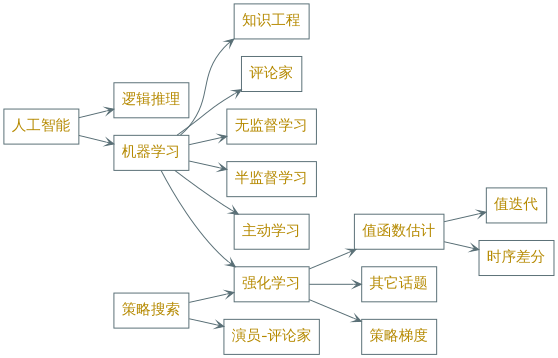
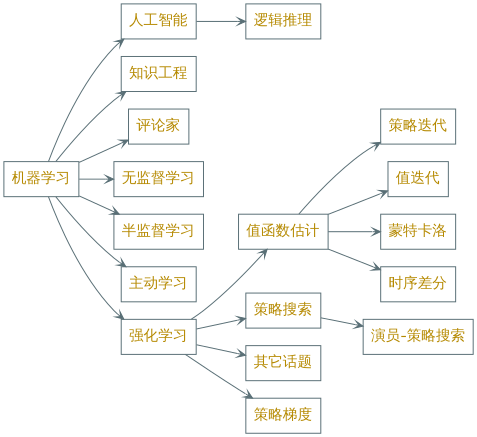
  digraph {
    fontname=Inter
    rankdir=LR
    node [color="#586e75" fontcolor="#b58900" fontname=Inter fontsize=15 shape=box]
    edge [arrowhead=vee arrowsize=0.8 color="#586e75" fontcolor="#268bd2" fontname=Inter]
    "人工智能"
    "逻辑推理"
    "机器学习"
    "知识工程"
    n5 [label="评论家"]
    "无监督学习"
    "半监督学习"
    "主动学习"
    "强化学习"
    "值函数估计"
    "策略搜索"
    "其它话题"
    "策略梯度"
+   "策略迭代"
    "值迭代"
+   "蒙特卡洛"
    "时序差分"
-   "演员-评论家"
+   "演员-评论家" [label="演员-策略搜索"]
    "人工智能" -> "逻辑推理"
-   "人工智能" -> "机器学习"
+   "机器学习" -> "人工智能"
    "机器学习" -> "知识工程"
    "机器学习" -> n5
    "机器学习" -> "无监督学习"
    "机器学习" -> "半监督学习"
    "机器学习" -> "主动学习"
    "机器学习" -> "强化学习"
    "强化学习" -> "值函数估计"
-   "策略搜索" -> "强化学习"
+   "强化学习" -> "策略搜索"
    "强化学习" -> "其它话题"
    "强化学习" -> "策略梯度"
+   "值函数估计" -> "策略迭代"
    "值函数估计" -> "值迭代"
+   "值函数估计" -> "蒙特卡洛"
    "值函数估计" -> "时序差分"
    "策略搜索" -> "演员-评论家"
  }
